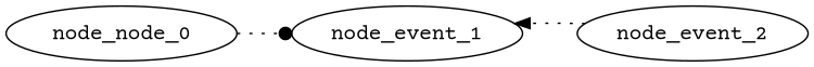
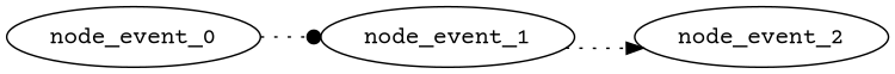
  digraph {
    fontname="Courier Prime"
    rankdir=LR
    node [EventType="DotQasm.Scheduling.BarrierEvent" Latency="00:00:00.0010000" fontname="Courier Prime"]
    edge [fontname="Courier Prime" style=dotted]
-   node_event_0 [Dependencies=0 Depth=1 EventIndex=0 Priority=0.006 label=node_node_0]
+   node_event_0 [Dependencies=0 Depth=1 EventIndex=0 Priority=0.006]
    node_event_1 [Dependencies=1 Depth=2 EventIndex=1 EventType="DotQasm.Scheduling.GateEvent" Priority=0.005]
    node_event_2 [Dependencies=2 Depth=3 EventIndex=2 Priority=0.004]
    node_event_0 -> node_event_1 [arrowhead=dot]
-   node_event_2 -> node_event_1 [arrowhead=normal]
+   node_event_1 -> node_event_2 [arrowhead=normal]
  }
